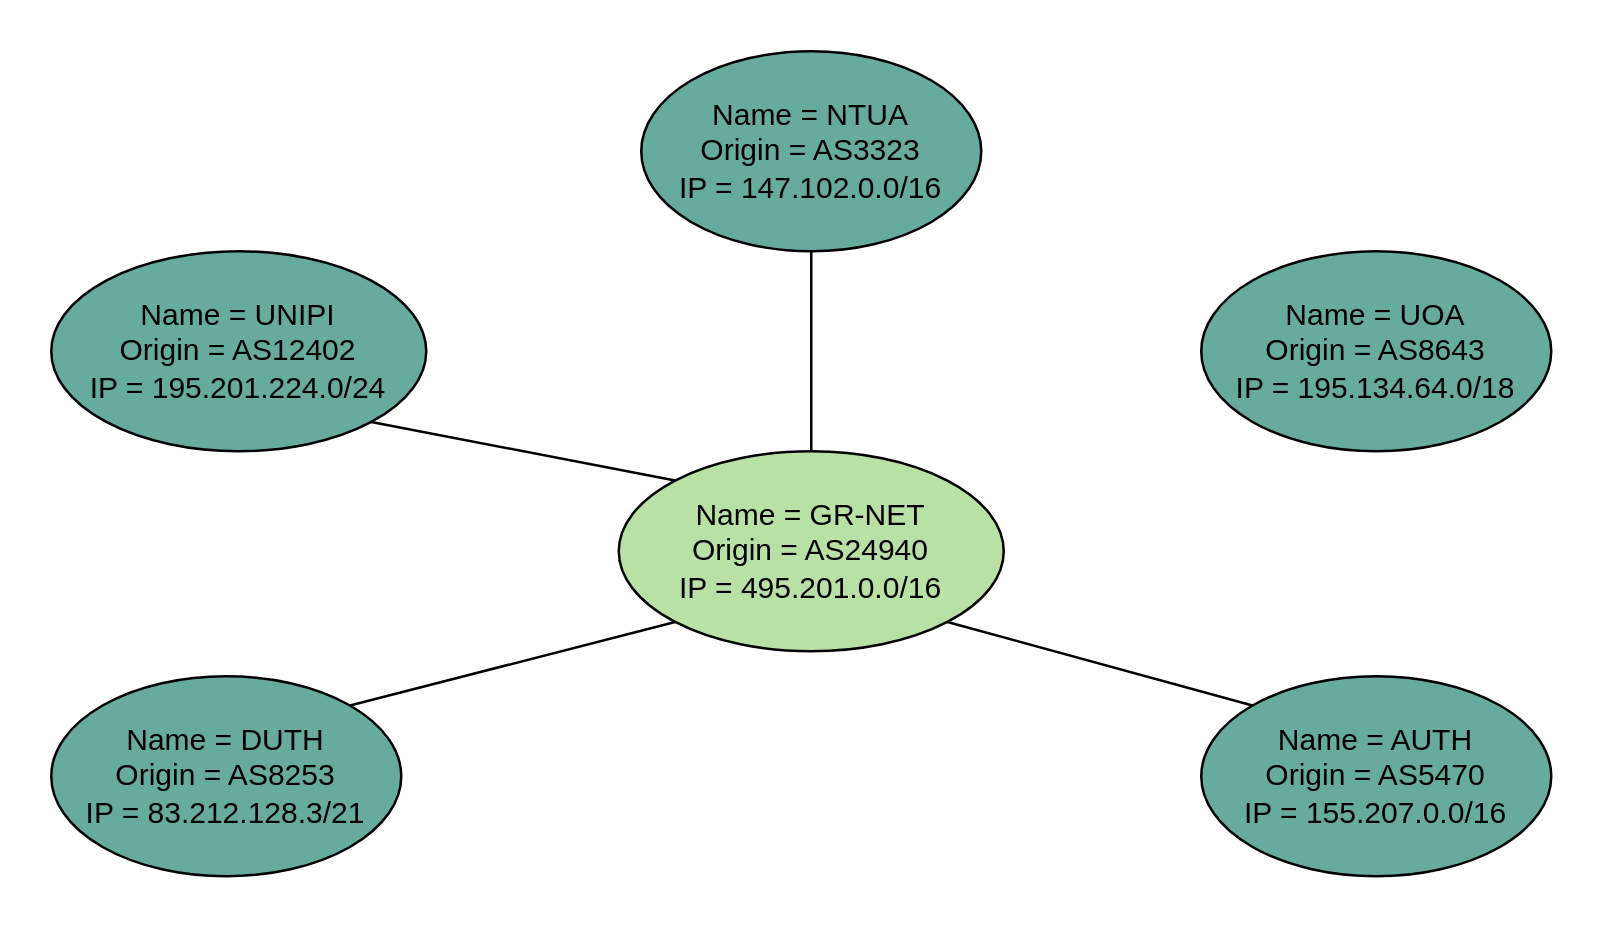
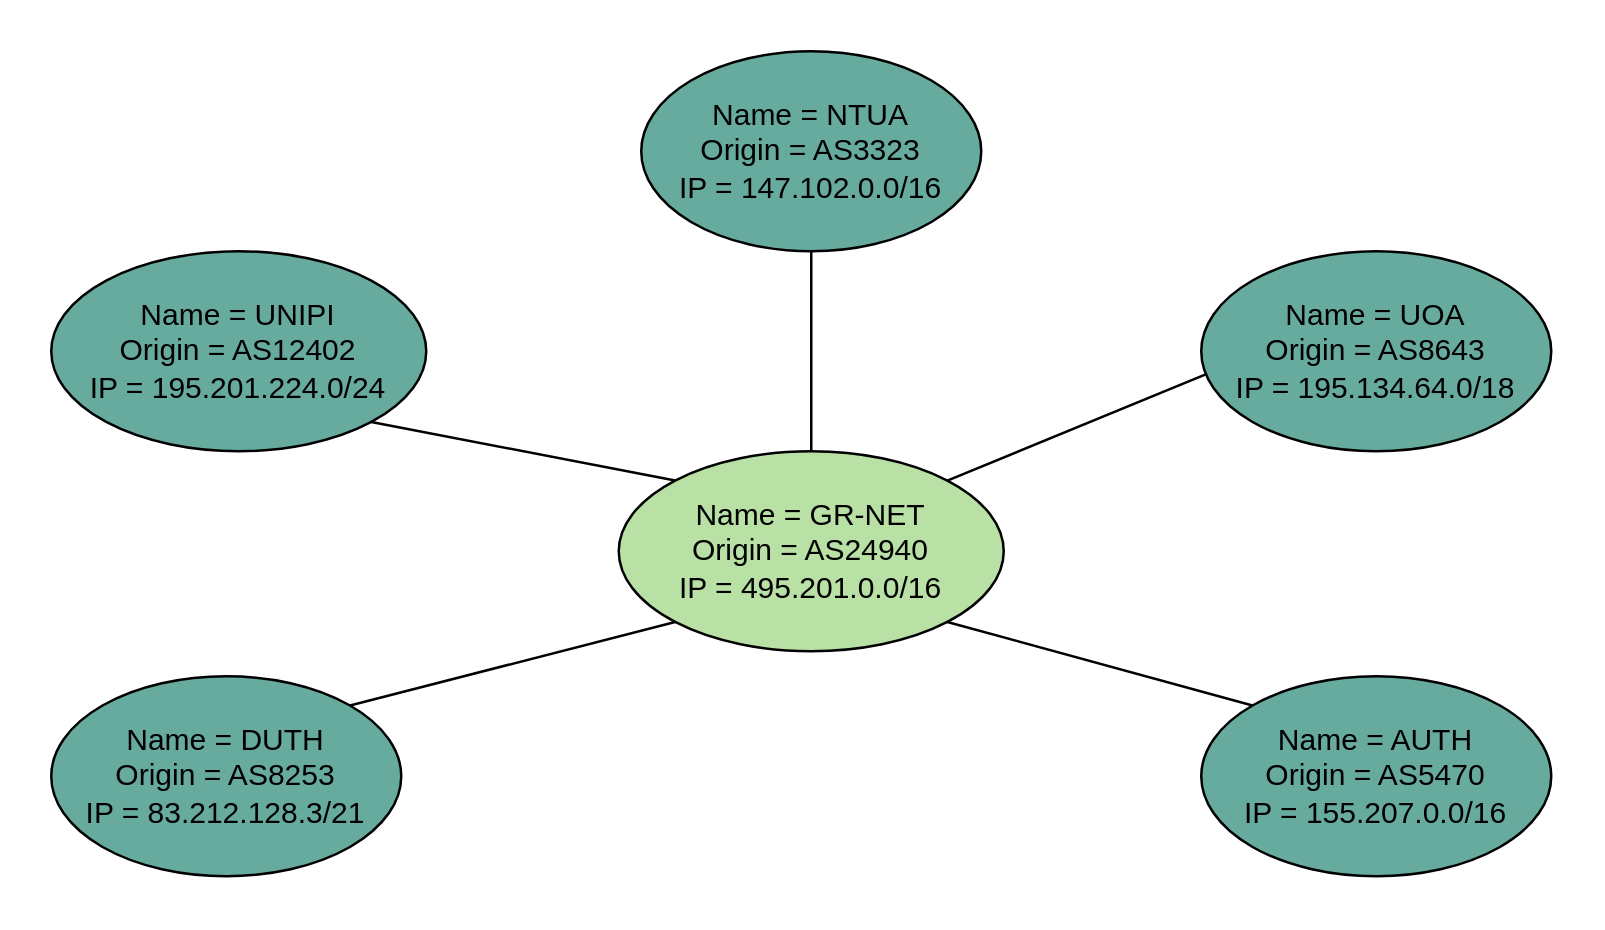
  <mxCell id="0" />
  <mxCell id="1" parent="0" />
  <mxCell id="2" value="Name = GR-NET&lt;br&gt;Origin = AS24940&lt;br&gt;IP = 495.201.0.0/16" style="ellipse;whiteSpace=wrap;html=1;fillColor=#B9E0A5;" vertex="1" parent="1"><mxGeometry x="247" y="180" width="154" height="80" as="geometry" /></mxCell>
  <mxCell id="3" value="Name = AUTH&lt;br style=&quot;border-color: var(--border-color);&quot;&gt;Origin = AS5470&lt;br style=&quot;border-color: var(--border-color);&quot;&gt;IP =&amp;nbsp;155.207.0.0/16" style="ellipse;whiteSpace=wrap;html=1;fillColor=#67AB9F;" vertex="1" parent="1"><mxGeometry x="480" y="270" width="140" height="80" as="geometry" /></mxCell>
  <mxCell id="4" value="Name = UOA&lt;br style=&quot;border-color: var(--border-color);&quot;&gt;Origin = AS8643&lt;br style=&quot;border-color: var(--border-color);&quot;&gt;IP =&amp;nbsp;195.134.64.0/18" style="ellipse;whiteSpace=wrap;html=1;fillColor=#67AB9F;" vertex="1" parent="1"><mxGeometry x="480" y="100" width="140" height="80" as="geometry" /></mxCell>
  <mxCell id="5" value="Name = NTUA&lt;br style=&quot;border-color: var(--border-color);&quot;&gt;Origin = AS3323&lt;br style=&quot;border-color: var(--border-color);&quot;&gt;IP =&amp;nbsp;147.102.0.0/16" style="ellipse;whiteSpace=wrap;html=1;fillColor=#67AB9F;" vertex="1" parent="1"><mxGeometry x="256" y="20" width="136" height="80" as="geometry" /></mxCell>
  <mxCell id="6" value="Name = DUTH&lt;br style=&quot;border-color: var(--border-color);&quot;&gt;Origin = AS8253&lt;br style=&quot;border-color: var(--border-color);&quot;&gt;IP = 83.212.128.3/21" style="ellipse;whiteSpace=wrap;html=1;fillColor=#67AB9F;" vertex="1" parent="1"><mxGeometry x="20" y="270" width="140" height="80" as="geometry" /></mxCell>
  <mxCell id="7" value="Name = UNIPI&lt;br style=&quot;border-color: var(--border-color);&quot;&gt;Origin = AS12402&lt;br style=&quot;border-color: var(--border-color);&quot;&gt;IP =&amp;nbsp;195.201.224.0/24" style="ellipse;whiteSpace=wrap;html=1;fillColor=#67AB9F;" vertex="1" parent="1"><mxGeometry x="20" y="100" width="150" height="80" as="geometry" /></mxCell>
+ <mxCell id="8" value="" style="endArrow=none;html=1;rounded=0;entryX=0.011;entryY=0.617;entryDx=0;entryDy=0;entryPerimeter=0;exitX=1;exitY=0;exitDx=0;exitDy=0;" edge="1" parent="1" source="2" target="4"><mxGeometry width="50" height="50" relative="1" as="geometry"><mxPoint x="360" y="230" as="sourcePoint" /><mxPoint x="410" y="180" as="targetPoint" /></mxGeometry></mxCell>
  <mxCell id="9" value="" style="endArrow=none;html=1;rounded=0;entryX=0;entryY=1;entryDx=0;entryDy=0;exitX=1;exitY=0;exitDx=0;exitDy=0;" edge="1" parent="1" source="6" target="2"><mxGeometry width="50" height="50" relative="1" as="geometry"><mxPoint x="360" y="230" as="sourcePoint" /><mxPoint x="410" y="180" as="targetPoint" /></mxGeometry></mxCell>
  <mxCell id="10" value="" style="endArrow=none;html=1;rounded=0;entryX=1;entryY=1;entryDx=0;entryDy=0;exitX=0;exitY=0;exitDx=0;exitDy=0;" edge="1" parent="1" source="2" target="7"><mxGeometry width="50" height="50" relative="1" as="geometry"><mxPoint x="360" y="230" as="sourcePoint" /><mxPoint x="410" y="180" as="targetPoint" /></mxGeometry></mxCell>
  <mxCell id="11" value="" style="endArrow=none;html=1;rounded=0;entryX=0;entryY=0;entryDx=0;entryDy=0;exitX=1;exitY=1;exitDx=0;exitDy=0;" edge="1" parent="1" source="2" target="3"><mxGeometry width="50" height="50" relative="1" as="geometry"><mxPoint x="360" y="230" as="sourcePoint" /><mxPoint x="410" y="180" as="targetPoint" /></mxGeometry></mxCell>
  <mxCell id="12" value="" style="endArrow=none;html=1;rounded=0;entryX=0.5;entryY=1;entryDx=0;entryDy=0;exitX=0.5;exitY=0;exitDx=0;exitDy=0;" edge="1" parent="1" source="2" target="5"><mxGeometry width="50" height="50" relative="1" as="geometry"><mxPoint x="360" y="230" as="sourcePoint" /><mxPoint x="410" y="180" as="targetPoint" /></mxGeometry></mxCell>
